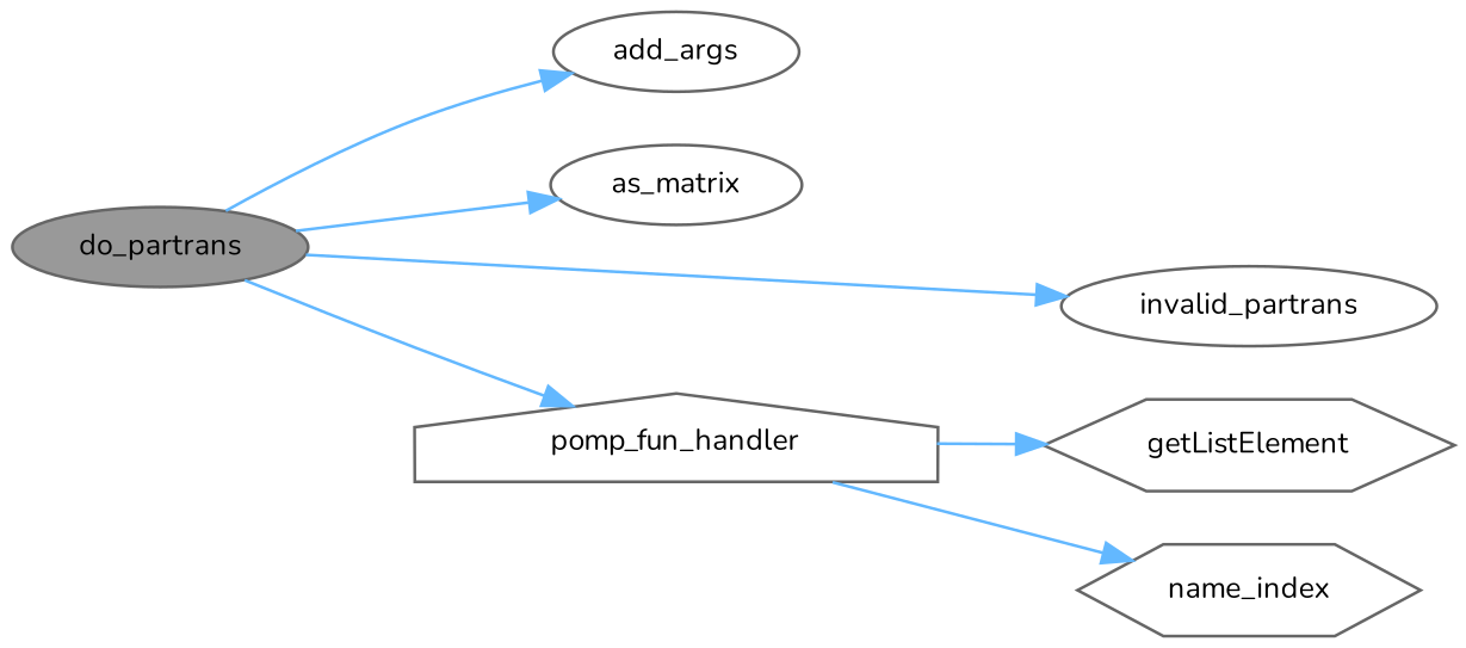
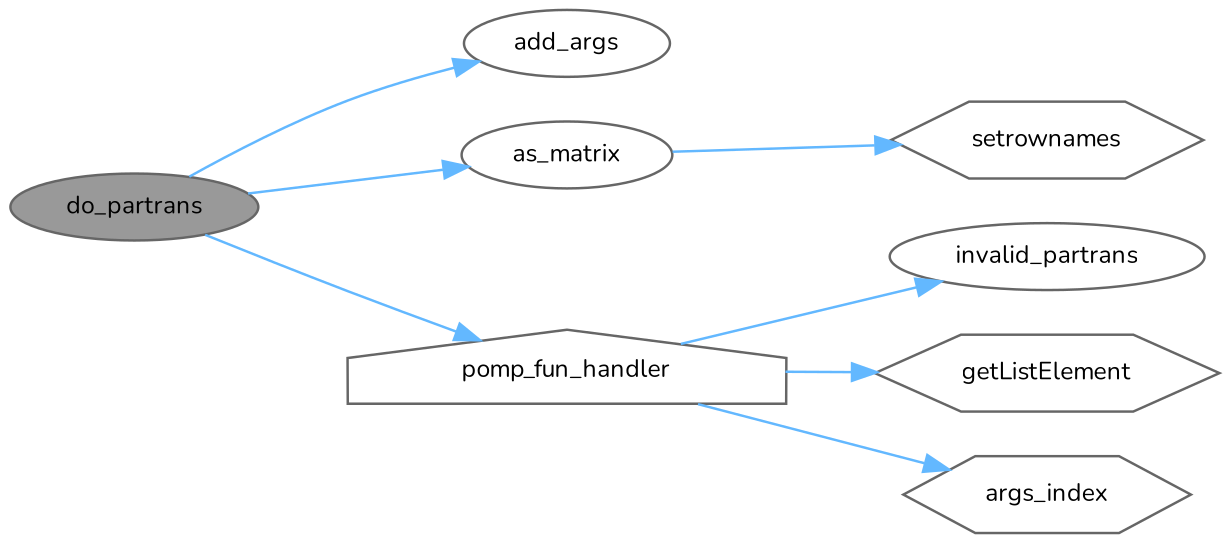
  digraph {
    fontname=Nunito
    rankdir=LR
    node [color=grey40 fillcolor=white fontname=Nunito fontsize=10 shape=ellipse style=filled]
    edge [color=steelblue1 fontname=Nunito fontsize=10 labelfontname=Helvetica labelfontsize=10 style=solid]
    n1 [color=gray40 fillcolor=grey60 fontcolor=black height=0.2 label=do_partrans width=0.4]
    n2 [height=0.2 label=add_args width=0.4]
    n3 [height=0.2 label=as_matrix width=0.4]
    n4 [height=0.2 label=invalid_partrans width=0.4]
    n5 [height=0.2 label=pomp_fun_handler shape=house width=0.4]
+   n6 [height=0.2 label=setrownames shape=hexagon width=0.4]
    n7 [height=0.2 label=getListElement shape=hexagon width=0.4]
-   n8 [height=0.2 label=name_index shape=hexagon width=0.4]
+   n8 [height=0.2 label=args_index shape=hexagon width=0.4]
    n1 -> n2
    n1 -> n3
-   n1 -> n4
+   n5 -> n4
    n1 -> n5
+   n3 -> n6
    n5 -> n7
    n5 -> n8
  }
